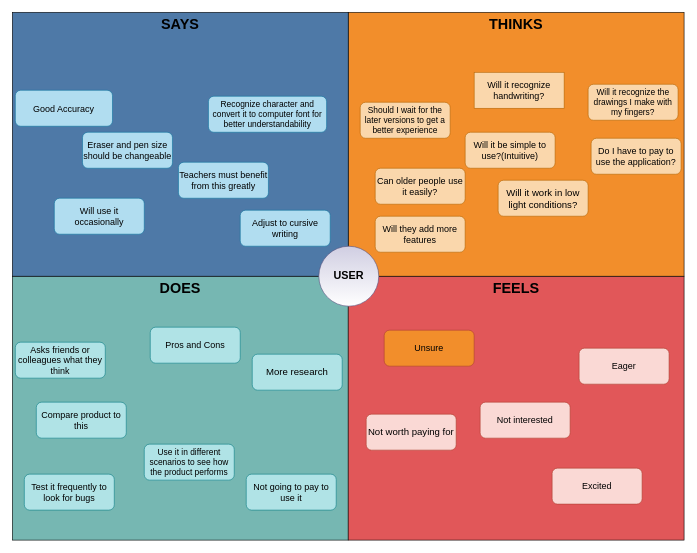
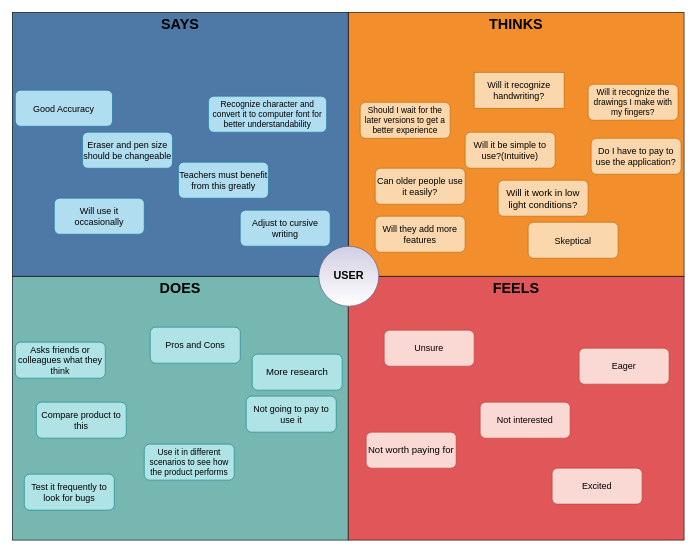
  <mxCell id="0" />
  <mxCell id="1" parent="0" />
  <mxCell id="2" value="" style="rounded=0;whiteSpace=wrap;html=1;fillColor=#76b7b2;" vertex="1" parent="1"><mxGeometry x="20" y="460" width="560" height="440" as="geometry" /></mxCell>
  <mxCell id="3" value="" style="rounded=0;whiteSpace=wrap;html=1;fillColor=#e15759;" vertex="1" parent="1"><mxGeometry x="580" y="460" width="560" height="440" as="geometry" /></mxCell>
  <mxCell id="4" value="" style="rounded=0;whiteSpace=wrap;html=1;fillColor=#f28e2b;" vertex="1" parent="1"><mxGeometry x="580" y="20" width="560" height="440" as="geometry" /></mxCell>
  <mxCell id="5" value="&lt;h1&gt;&lt;br&gt;&lt;/h1&gt;" style="rounded=0;whiteSpace=wrap;html=1;fillColor=#4e79a7;" vertex="1" parent="1"><mxGeometry x="20" y="20" width="560" height="440" as="geometry" /></mxCell>
  <mxCell id="6" value="&lt;font style=&quot;font-size: 15px&quot;&gt;Excited&lt;/font&gt;" style="rounded=1;whiteSpace=wrap;html=1;fillColor=#fad9d5;strokeColor=#ae4132;" vertex="1" parent="1"><mxGeometry x="920" y="780" width="150" height="60" as="geometry" /></mxCell>
- <mxCell id="8" value="&lt;font style=&quot;font-size: 16px&quot;&gt;Not worth paying for&lt;/font&gt;" style="rounded=1;whiteSpace=wrap;html=1;fillColor=#fad9d5;strokeColor=#ae4132;" vertex="1" parent="1"><mxGeometry x="610" y="690" width="150" height="60" as="geometry" /></mxCell>
- <mxCell id="9" value="&lt;div style=&quot;font-size: 15px&quot;&gt;&lt;font style=&quot;font-size: 15px&quot;&gt;Unsure&lt;/font&gt;&lt;/div&gt;" style="rounded=1;whiteSpace=wrap;html=1;fillColor=#f28e2b;strokeColor=#ae4132;" vertex="1" parent="1"><mxGeometry x="640" y="550" width="150" height="60" as="geometry" /></mxCell>
+ <mxCell id="7" value="&lt;div style=&quot;font-size: 15px&quot;&gt;&lt;font style=&quot;font-size: 15px&quot;&gt;Skeptical&lt;/font&gt;&lt;/div&gt;" style="rounded=1;whiteSpace=wrap;html=1;fillColor=#fad7ac;strokeColor=#b46504;" vertex="1" parent="1"><mxGeometry x="880" y="370" width="150" height="60" as="geometry" /></mxCell>
+ <mxCell id="8" value="&lt;font style=&quot;font-size: 16px&quot;&gt;Not worth paying for&lt;/font&gt;" style="rounded=1;whiteSpace=wrap;html=1;fillColor=#fad9d5;strokeColor=#ae4132;" vertex="1" parent="1"><mxGeometry x="610" y="720" width="150" height="60" as="geometry" /></mxCell>
+ <mxCell id="9" value="&lt;div style=&quot;font-size: 15px&quot;&gt;&lt;font style=&quot;font-size: 15px&quot;&gt;Unsure&lt;/font&gt;&lt;/div&gt;" style="rounded=1;whiteSpace=wrap;html=1;fillColor=#fad9d5;strokeColor=#ae4132;" vertex="1" parent="1"><mxGeometry x="640" y="550" width="150" height="60" as="geometry" /></mxCell>
  <mxCell id="10" value="&lt;div style=&quot;font-size: 15px&quot;&gt;&lt;font style=&quot;font-size: 15px&quot;&gt;Eager&lt;/font&gt;&lt;/div&gt;" style="rounded=1;whiteSpace=wrap;html=1;fillColor=#fad9d5;strokeColor=#ae4132;" vertex="1" parent="1"><mxGeometry x="965" y="580" width="150" height="60" as="geometry" /></mxCell>
  <mxCell id="11" value="&lt;div style=&quot;font-size: 15px&quot;&gt;&lt;font style=&quot;font-size: 15px&quot;&gt;Not interested&lt;/font&gt;&lt;/div&gt;" style="rounded=1;whiteSpace=wrap;html=1;fillColor=#fad9d5;strokeColor=#ae4132;" vertex="1" parent="1"><mxGeometry x="800" y="670" width="150" height="60" as="geometry" /></mxCell>
  <mxCell id="12" value="&lt;font style=&quot;font-size: 15px&quot;&gt;Eraser and pen size should be changeable&lt;/font&gt;" style="rounded=1;whiteSpace=wrap;html=1;fillColor=#b1ddf0;strokeColor=#10739e;" vertex="1" parent="1"><mxGeometry x="137" y="220" width="150" height="60" as="geometry" /></mxCell>
  <mxCell id="13" value="&lt;div style=&quot;font-size: 15px&quot;&gt;&lt;font style=&quot;font-size: 15px&quot;&gt;Good Accuracy&lt;/font&gt;&lt;/div&gt;" style="rounded=1;whiteSpace=wrap;html=1;fillColor=#b1ddf0;strokeColor=#10739e;" vertex="1" parent="1"><mxGeometry x="25" y="150" width="162" height="60" as="geometry" /></mxCell>
  <mxCell id="14" value="&lt;font style=&quot;font-size: 15px&quot;&gt;Adjust to cursive writing&lt;/font&gt;" style="rounded=1;whiteSpace=wrap;html=1;fillColor=#b1ddf0;strokeColor=#10739e;" vertex="1" parent="1"><mxGeometry x="400" y="350" width="150" height="60" as="geometry" /></mxCell>
  <mxCell id="15" value="&lt;div style=&quot;font-size: 15px&quot;&gt;&lt;font style=&quot;font-size: 15px&quot;&gt;Teachers must benefit from this greatly&lt;/font&gt;&lt;/div&gt;" style="rounded=1;whiteSpace=wrap;html=1;fillColor=#b1ddf0;strokeColor=#10739e;" vertex="1" parent="1"><mxGeometry x="297" y="270" width="150" height="60" as="geometry" /></mxCell>
  <mxCell id="16" value="&lt;font style=&quot;font-size: 15px&quot;&gt;Will use it occasionally&lt;/font&gt;" style="rounded=1;whiteSpace=wrap;html=1;fillColor=#b1ddf0;strokeColor=#10739e;" vertex="1" parent="1"><mxGeometry x="90" y="330" width="150" height="60" as="geometry" /></mxCell>
  <mxCell id="17" value="&lt;font style=&quot;font-size: 14px&quot;&gt;Recognize character and convert it to computer font for better understandability &lt;/font&gt;" style="rounded=1;whiteSpace=wrap;html=1;fillColor=#b1ddf0;strokeColor=#10739e;" vertex="1" parent="1"><mxGeometry x="347" y="160" width="197" height="60" as="geometry" /></mxCell>
- <mxCell id="18" value="&lt;font style=&quot;font-size: 15px&quot;&gt;Not going to pay to use it &lt;/font&gt;" style="rounded=1;whiteSpace=wrap;html=1;fillColor=#b0e3e6;strokeColor=#0e8088;" vertex="1" parent="1"><mxGeometry x="410" y="790" width="150" height="60" as="geometry" /></mxCell>
+ <mxCell id="18" value="&lt;font style=&quot;font-size: 15px&quot;&gt;Not going to pay to use it &lt;/font&gt;" style="rounded=1;whiteSpace=wrap;html=1;fillColor=#b0e3e6;strokeColor=#0e8088;" vertex="1" parent="1"><mxGeometry x="410" y="660" width="150" height="60" as="geometry" /></mxCell>
  <mxCell id="19" value="&lt;font style=&quot;font-size: 15px&quot;&gt;Asks friends or colleagues what they think&lt;/font&gt;" style="rounded=1;whiteSpace=wrap;html=1;fillColor=#b0e3e6;strokeColor=#0e8088;" vertex="1" parent="1"><mxGeometry x="25" y="570" width="150" height="60" as="geometry" /></mxCell>
  <mxCell id="20" value="&lt;font style=&quot;font-size: 16px&quot;&gt;More research&lt;/font&gt;" style="rounded=1;whiteSpace=wrap;html=1;fillColor=#b0e3e6;strokeColor=#0e8088;" vertex="1" parent="1"><mxGeometry x="420" y="590" width="150" height="60" as="geometry" /></mxCell>
  <mxCell id="21" value="&lt;font style=&quot;font-size: 15px&quot;&gt;Compare product to this &lt;/font&gt;" style="rounded=1;whiteSpace=wrap;html=1;fillColor=#b0e3e6;strokeColor=#0e8088;" vertex="1" parent="1"><mxGeometry x="60" y="670" width="150" height="60" as="geometry" /></mxCell>
  <mxCell id="22" value="&lt;font style=&quot;font-size: 15px&quot;&gt;Pros and Cons&lt;/font&gt;" style="rounded=1;whiteSpace=wrap;html=1;fillColor=#b0e3e6;strokeColor=#0e8088;" vertex="1" parent="1"><mxGeometry x="250" y="545" width="150" height="60" as="geometry" /></mxCell>
  <mxCell id="23" value="&lt;font style=&quot;font-size: 14px&quot;&gt;Use it in different scenarios to see how the product performs&lt;/font&gt;" style="rounded=1;whiteSpace=wrap;html=1;fillColor=#b0e3e6;strokeColor=#0e8088;" vertex="1" parent="1"><mxGeometry x="240" y="740" width="150" height="60" as="geometry" /></mxCell>
  <mxCell id="24" value="&lt;font style=&quot;font-size: 15px&quot;&gt;Test it frequently to look for bugs&lt;/font&gt;" style="rounded=1;whiteSpace=wrap;html=1;fillColor=#b0e3e6;strokeColor=#0e8088;" vertex="1" parent="1"><mxGeometry x="40" y="790" width="150" height="60" as="geometry" /></mxCell>
  <mxCell id="25" value="&lt;font style=&quot;font-size: 15px&quot;&gt;Will it recognize handwriting?&lt;/font&gt;" style="whiteSpace=wrap;html=1;fillColor=#fad7ac;strokeColor=#b46504;rounded=0;" vertex="1" parent="1"><mxGeometry x="790" y="120" width="150" height="60" as="geometry" /></mxCell>
  <mxCell id="26" value="&lt;font style=&quot;font-size: 14px&quot;&gt;Will it recognize the drawings I make with my fingers?&lt;/font&gt;" style="rounded=1;whiteSpace=wrap;html=1;fillColor=#fad7ac;strokeColor=#b46504;" vertex="1" parent="1"><mxGeometry x="980" y="140" width="150" height="60" as="geometry" /></mxCell>
  <mxCell id="27" value="&lt;font style=&quot;font-size: 15px&quot;&gt;Do I have to pay to use the application?&lt;/font&gt;" style="rounded=1;whiteSpace=wrap;html=1;fillColor=#fad7ac;strokeColor=#b46504;" vertex="1" parent="1"><mxGeometry x="985" y="230" width="150" height="60" as="geometry" /></mxCell>
  <mxCell id="28" value="&lt;font style=&quot;font-size: 15px&quot;&gt;Will it be simple to use?(Intuitive)&lt;/font&gt;" style="rounded=1;whiteSpace=wrap;html=1;fillColor=#fad7ac;strokeColor=#b46504;" vertex="1" parent="1"><mxGeometry x="775" y="220" width="150" height="60" as="geometry" /></mxCell>
  <mxCell id="29" value="&lt;font style=&quot;font-size: 16px&quot;&gt;Will it work in low light conditions?&lt;/font&gt;" style="rounded=1;whiteSpace=wrap;html=1;fillColor=#fad7ac;strokeColor=#b46504;" vertex="1" parent="1"><mxGeometry x="830" y="300" width="150" height="60" as="geometry" /></mxCell>
  <mxCell id="30" value="&lt;font style=&quot;font-size: 14px&quot;&gt;Should I wait for the later versions to get a better experience&lt;/font&gt;" style="rounded=1;whiteSpace=wrap;html=1;fillColor=#fad7ac;strokeColor=#b46504;" vertex="1" parent="1"><mxGeometry x="600" y="170" width="150" height="60" as="geometry" /></mxCell>
  <mxCell id="31" value="&lt;font style=&quot;font-size: 15px&quot;&gt;Will they add more features&lt;/font&gt;" style="rounded=1;whiteSpace=wrap;html=1;fillColor=#fad7ac;strokeColor=#b46504;" vertex="1" parent="1"><mxGeometry x="625" y="360" width="150" height="60" as="geometry" /></mxCell>
  <mxCell id="32" value="&lt;font style=&quot;font-size: 15px&quot;&gt;Can older people use it easily?&lt;/font&gt;" style="rounded=1;whiteSpace=wrap;html=1;fillColor=#fad7ac;strokeColor=#b46504;" vertex="1" parent="1"><mxGeometry x="625" y="280" width="150" height="60" as="geometry" /></mxCell>
  <mxCell id="33" value="&lt;h1&gt;SAYS&lt;br&gt;&lt;/h1&gt;" style="text;html=1;strokeColor=none;fillColor=none;align=center;verticalAlign=middle;whiteSpace=wrap;rounded=0;" vertex="1" parent="1"><mxGeometry x="230" y="30" width="140" height="20" as="geometry" /></mxCell>
  <mxCell id="34" value="&lt;h1&gt;THINKS&lt;/h1&gt;" style="text;html=1;strokeColor=none;fillColor=none;align=center;verticalAlign=middle;whiteSpace=wrap;rounded=0;" vertex="1" parent="1"><mxGeometry x="790" y="30" width="140" height="20" as="geometry" /></mxCell>
  <mxCell id="35" value="&lt;h1&gt;FEELS&lt;/h1&gt;" style="text;html=1;strokeColor=none;fillColor=none;align=center;verticalAlign=middle;whiteSpace=wrap;rounded=0;" vertex="1" parent="1"><mxGeometry x="790" y="470" width="140" height="20" as="geometry" /></mxCell>
  <mxCell id="36" value="&lt;h1&gt;DOES&lt;/h1&gt;" style="text;html=1;strokeColor=none;fillColor=none;align=center;verticalAlign=middle;whiteSpace=wrap;rounded=0;" vertex="1" parent="1"><mxGeometry x="230" y="470" width="140" height="20" as="geometry" /></mxCell>
  <mxCell id="37" value="&lt;h2&gt;USER&lt;/h2&gt;" style="ellipse;whiteSpace=wrap;html=1;aspect=fixed;fillColor=#d0cee2;strokeColor=#56517e;gradientColor=#ffffff;" vertex="1" parent="1"><mxGeometry x="531" y="410" width="100" height="100" as="geometry" /></mxCell>
